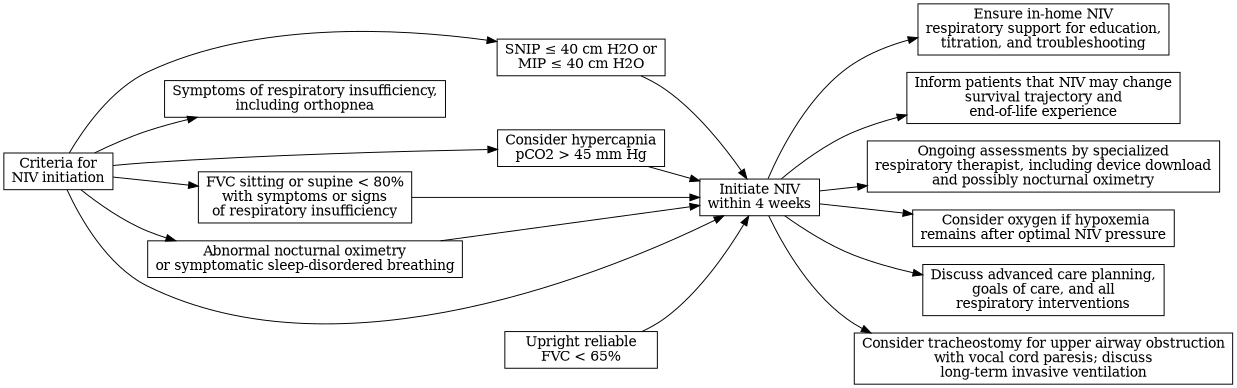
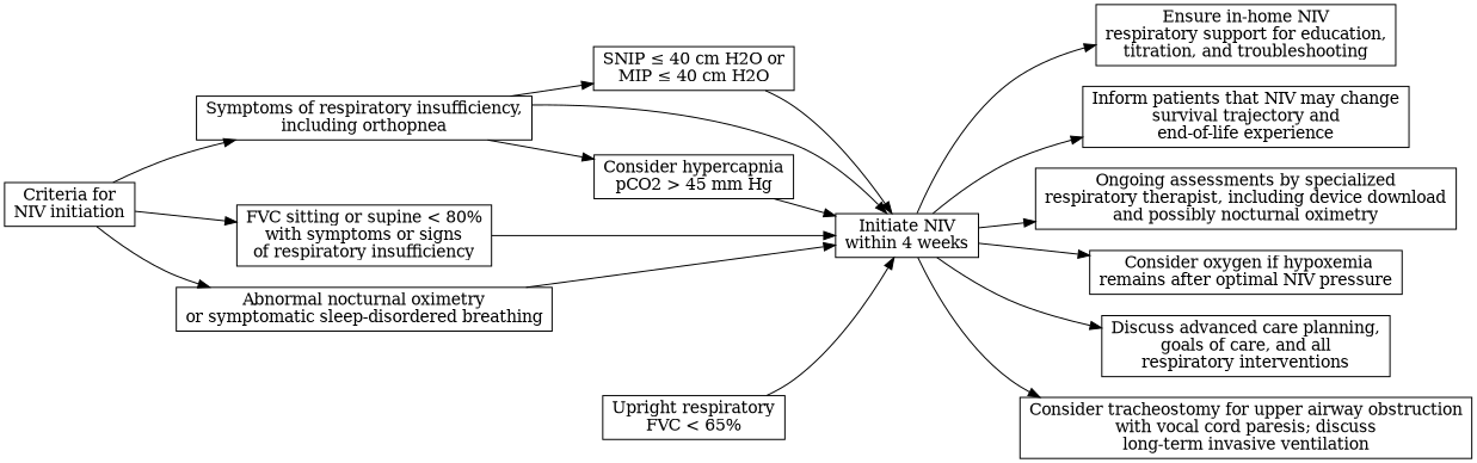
  digraph {
    rankdir=LR
    node [shape=box]
    n1 [label="Criteria for\nNIV initiation"]
    n2 [label="Symptoms of respiratory insufficiency,\nincluding orthopnea"]
    n3 [label="SNIP ≤ 40 cm H2O or\nMIP ≤ 40 cm H2O"]
    n4 [label="FVC sitting or supine < 80%\nwith symptoms or signs\nof respiratory insufficiency"]
    n5 [label="Consider hypercapnia\npCO2 > 45 mm Hg"]
    n6 [label="Abnormal nocturnal oximetry\nor symptomatic sleep-disordered breathing"]
    n7 [label="Initiate NIV\nwithin 4 weeks"]
-   n8 [label="Upright reliable\nFVC < 65%"]
+   n8 [label="Upright respiratory\nFVC < 65%"]
    n9 [label="Ensure in-home NIV\nrespiratory support for education,\ntitration, and troubleshooting"]
    n10 [label="Inform patients that NIV may change\nsurvival trajectory and\nend-of-life experience"]
    n11 [label="Ongoing assessments by specialized\nrespiratory therapist, including device download\nand possibly nocturnal oximetry"]
    n12 [label=" Consider oxygen if hypoxemia\nremains after optimal NIV pressure"]
    n13 [label="Discuss advanced care planning,\ngoals of care, and all\nrespiratory interventions"]
    n14 [label="Consider tracheostomy for upper airway obstruction\nwith vocal cord paresis; discuss\nlong-term invasive ventilation"]
    n1 -> n2
-   n1 -> n3
+   n2 -> n3
    n1 -> n4
-   n1 -> n5
+   n2 -> n5
    n1 -> n6
-   n1 -> n7
+   n2 -> n7
    n3 -> n7
    n4 -> n7
    n5 -> n7
    n6 -> n7
    n7 -> n9
    n7 -> n10
    n7 -> n11
    n7 -> n12
    n7 -> n13
    n7 -> n14
    n8 -> n7
  }
